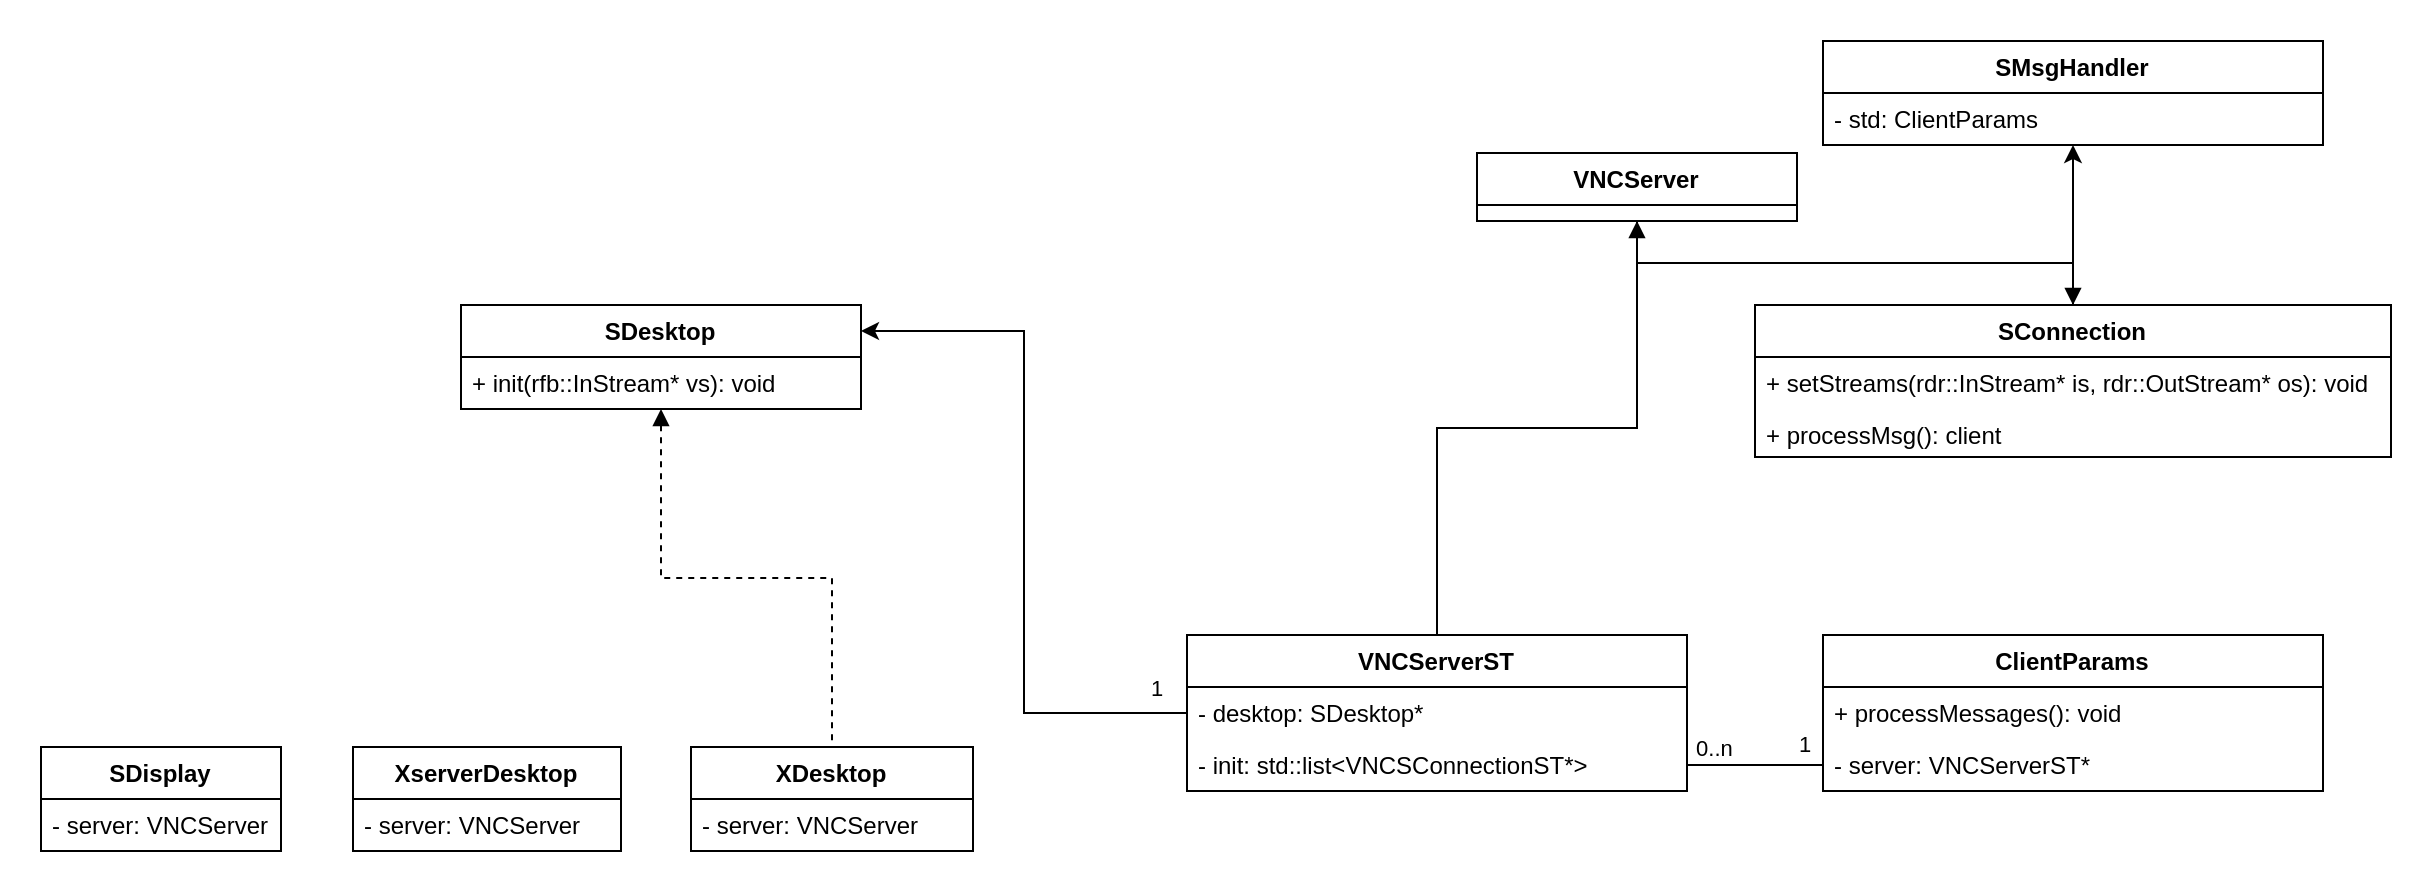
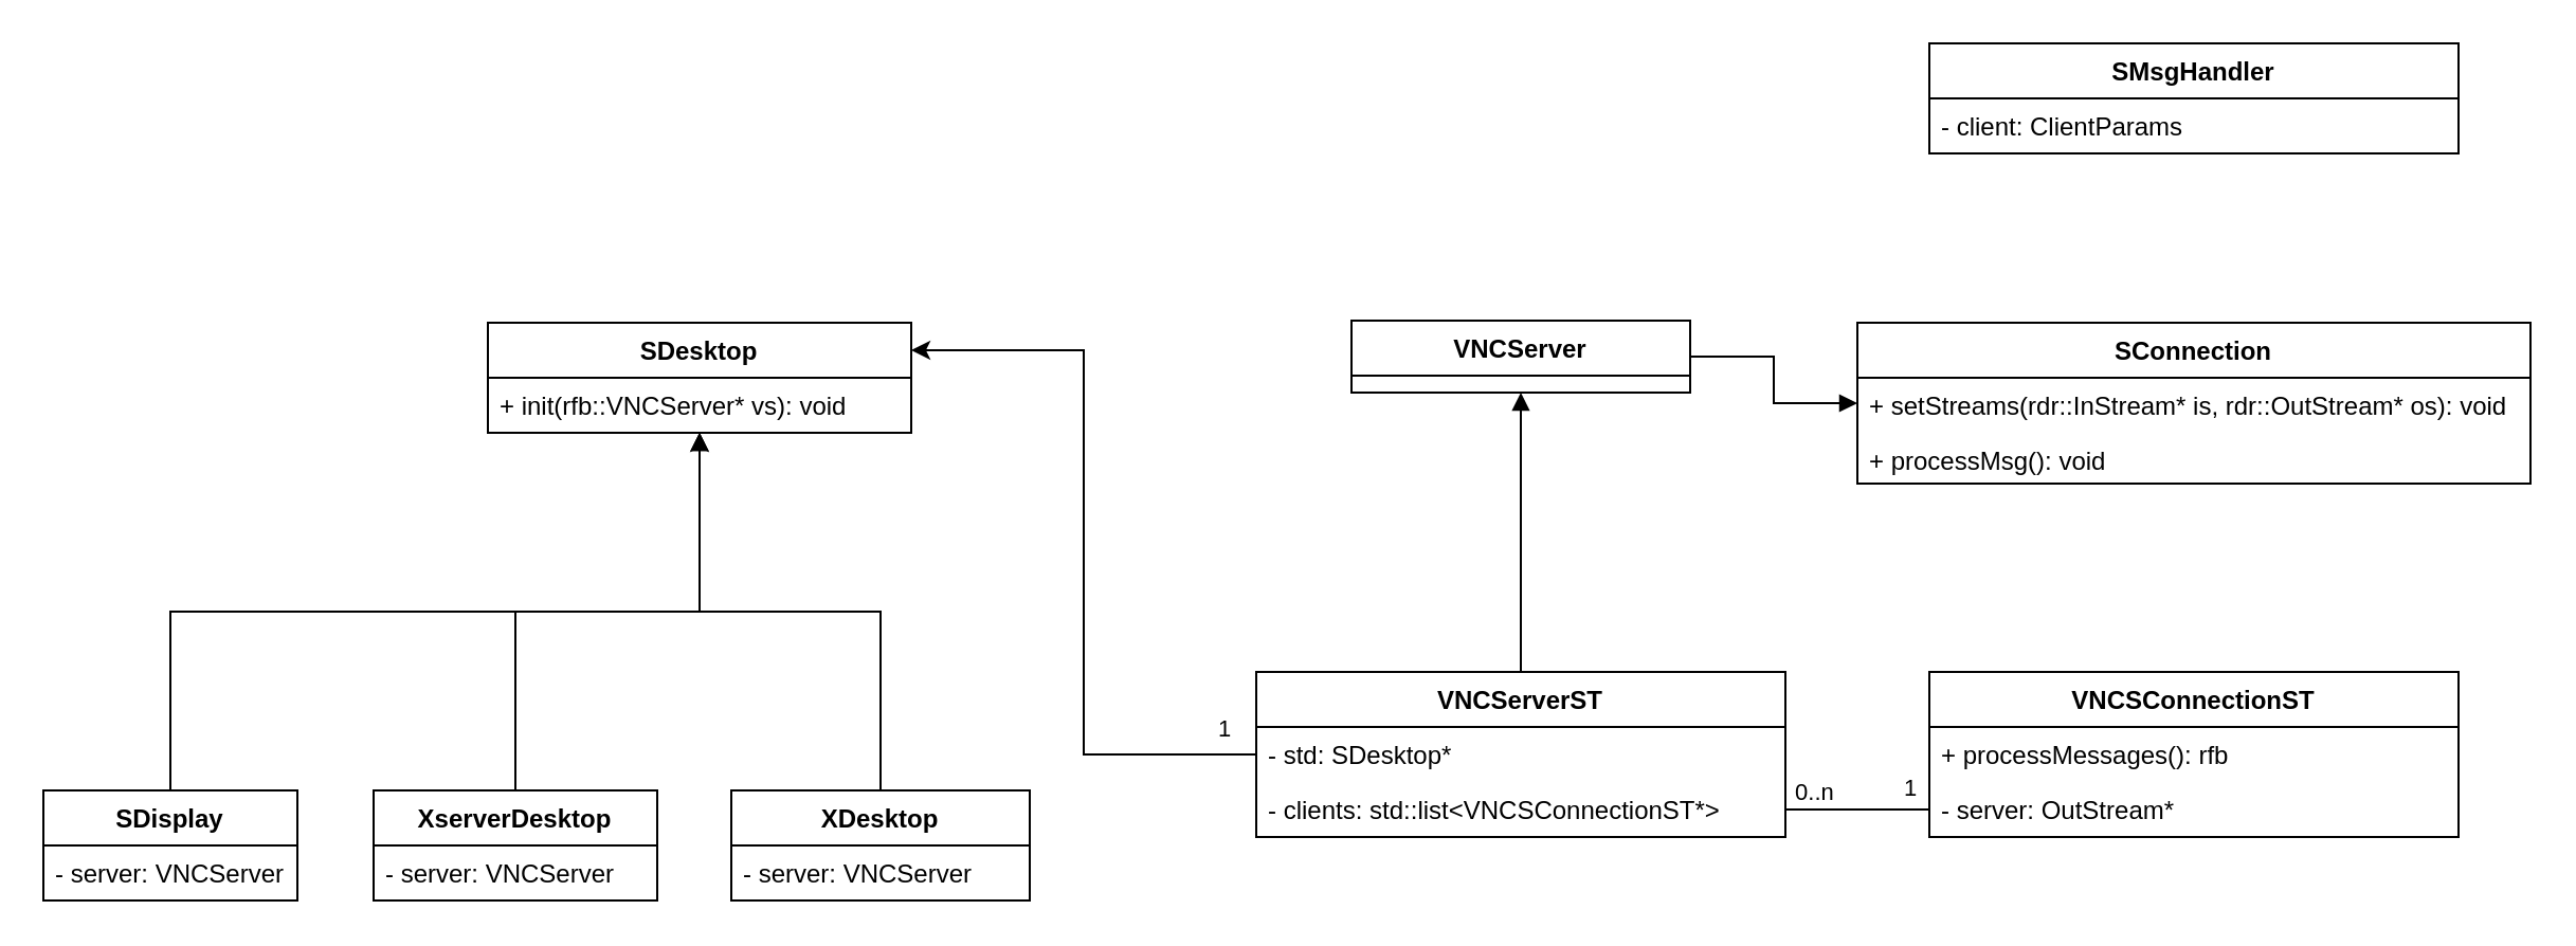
  <mxCell id="0" />
  <mxCell id="1" parent="0" />
- <mxCell id="2" value="" style="edgeStyle=orthogonalEdgeStyle;rounded=0;orthogonalLoop=1;jettySize=auto;html=1;endArrow=none;endFill=0;startArrow=block;startFill=1;dashed=1;" edge="1" parent="1" source="3" target="28"><mxGeometry relative="1" as="geometry" /></mxCell>
+ <mxCell id="2" value="" style="edgeStyle=orthogonalEdgeStyle;rounded=0;orthogonalLoop=1;jettySize=auto;html=1;endArrow=none;endFill=0;startArrow=block;startFill=1;" edge="1" parent="1" source="3" target="28"><mxGeometry relative="1" as="geometry" /></mxCell>
  <mxCell id="3" value="SDesktop" style="swimlane;fontStyle=1;align=center;verticalAlign=top;childLayout=stackLayout;horizontal=1;startSize=26;horizontalStack=0;resizeParent=1;resizeParentMax=0;resizeLast=0;collapsible=1;marginBottom=0;whiteSpace=wrap;html=1;" parent="1" vertex="1"><mxGeometry x="230" y="152" width="200" height="52" as="geometry" /></mxCell>
- <mxCell id="4" value="+ init(rfb::InStream* vs): void" style="text;strokeColor=none;fillColor=none;align=left;verticalAlign=top;spacingLeft=4;spacingRight=4;overflow=hidden;rotatable=0;points=[[0,0.5],[1,0.5]];portConstraint=eastwest;whiteSpace=wrap;html=1;" parent="3" vertex="1"><mxGeometry y="26" width="200" height="26" as="geometry" /></mxCell>
+ <mxCell id="4" value="+ init(rfb::VNCServer* vs): void" style="text;strokeColor=none;fillColor=none;align=left;verticalAlign=top;spacingLeft=4;spacingRight=4;overflow=hidden;rotatable=0;points=[[0,0.5],[1,0.5]];portConstraint=eastwest;whiteSpace=wrap;html=1;" parent="3" vertex="1"><mxGeometry y="26" width="200" height="26" as="geometry" /></mxCell>
+ <mxCell id="5" value="" style="edgeStyle=orthogonalEdgeStyle;rounded=0;orthogonalLoop=1;jettySize=auto;html=1;entryX=0.5;entryY=1;entryDx=0;entryDy=0;endArrow=block;endFill=1;" parent="1" source="6" target="3" edge="1"><mxGeometry relative="1" as="geometry" /></mxCell>
  <mxCell id="6" value="XserverDesktop" style="swimlane;fontStyle=1;align=center;verticalAlign=top;childLayout=stackLayout;horizontal=1;startSize=26;horizontalStack=0;resizeParent=1;resizeParentMax=0;resizeLast=0;collapsible=1;marginBottom=0;whiteSpace=wrap;html=1;" parent="1" vertex="1"><mxGeometry x="176" y="373" width="134" height="52" as="geometry" /></mxCell>
  <mxCell id="7" value="- server: VNCServer" style="text;strokeColor=none;fillColor=none;align=left;verticalAlign=top;spacingLeft=4;spacingRight=4;overflow=hidden;rotatable=0;points=[[0,0.5],[1,0.5]];portConstraint=eastwest;whiteSpace=wrap;html=1;" parent="6" vertex="1"><mxGeometry y="26" width="134" height="26" as="geometry" /></mxCell>
  <mxCell id="8" value="" style="edgeStyle=orthogonalEdgeStyle;rounded=0;orthogonalLoop=1;jettySize=auto;html=1;endArrow=none;endFill=0;startArrow=block;startFill=1;" parent="1" source="9" target="10" edge="1"><mxGeometry relative="1" as="geometry" /></mxCell>
- <mxCell id="9" value="VNCServer" style="swimlane;fontStyle=1;align=center;verticalAlign=top;childLayout=stackLayout;horizontal=1;startSize=26;horizontalStack=0;resizeParent=1;resizeParentMax=0;resizeLast=0;collapsible=1;marginBottom=0;whiteSpace=wrap;html=1;" parent="1" vertex="1"><mxGeometry x="738" y="76" width="160" height="34" as="geometry" /></mxCell>
+ <mxCell id="9" value="VNCServer" style="swimlane;fontStyle=1;align=center;verticalAlign=top;childLayout=stackLayout;horizontal=1;startSize=26;horizontalStack=0;resizeParent=1;resizeParentMax=0;resizeLast=0;collapsible=1;marginBottom=0;whiteSpace=wrap;html=1;" parent="1" vertex="1"><mxGeometry x="638" y="151" width="160" height="34" as="geometry" /></mxCell>
  <mxCell id="10" value="VNCServerST" style="swimlane;fontStyle=1;align=center;verticalAlign=top;childLayout=stackLayout;horizontal=1;startSize=26;horizontalStack=0;resizeParent=1;resizeParentMax=0;resizeLast=0;collapsible=1;marginBottom=0;whiteSpace=wrap;html=1;" parent="1" vertex="1"><mxGeometry x="593" y="317" width="250" height="78" as="geometry" /></mxCell>
- <mxCell id="11" value="- desktop: SDesktop*" style="text;strokeColor=none;fillColor=none;align=left;verticalAlign=top;spacingLeft=4;spacingRight=4;overflow=hidden;rotatable=0;points=[[0,0.5],[1,0.5]];portConstraint=eastwest;whiteSpace=wrap;html=1;" parent="10" vertex="1"><mxGeometry y="26" width="250" height="26" as="geometry" /></mxCell>
- <mxCell id="12" value="- init: std::list&amp;lt;VNCSConnectionST*&amp;gt;" style="text;strokeColor=none;fillColor=none;align=left;verticalAlign=top;spacingLeft=4;spacingRight=4;overflow=hidden;rotatable=0;points=[[0,0.5],[1,0.5]];portConstraint=eastwest;whiteSpace=wrap;html=1;" parent="10" vertex="1"><mxGeometry y="52" width="250" height="26" as="geometry" /></mxCell>
+ <mxCell id="11" value="- std: SDesktop*" style="text;strokeColor=none;fillColor=none;align=left;verticalAlign=top;spacingLeft=4;spacingRight=4;overflow=hidden;rotatable=0;points=[[0,0.5],[1,0.5]];portConstraint=eastwest;whiteSpace=wrap;html=1;" parent="10" vertex="1"><mxGeometry y="26" width="250" height="26" as="geometry" /></mxCell>
+ <mxCell id="12" value="- clients: std::list&amp;lt;VNCSConnectionST*&amp;gt;" style="text;strokeColor=none;fillColor=none;align=left;verticalAlign=top;spacingLeft=4;spacingRight=4;overflow=hidden;rotatable=0;points=[[0,0.5],[1,0.5]];portConstraint=eastwest;whiteSpace=wrap;html=1;" parent="10" vertex="1"><mxGeometry y="52" width="250" height="26" as="geometry" /></mxCell>
  <mxCell id="13" value="" style="edgeStyle=orthogonalEdgeStyle;rounded=0;orthogonalLoop=1;jettySize=auto;html=1;endArrow=none;endFill=0;startArrow=block;startFill=1;" parent="1" source="15" target="9" edge="1"><mxGeometry relative="1" as="geometry" /></mxCell>
- <mxCell id="14" value="" style="edgeStyle=orthogonalEdgeStyle;rounded=0;orthogonalLoop=1;jettySize=auto;html=1;" parent="1" source="15" target="21" edge="1"><mxGeometry relative="1" as="geometry" /></mxCell>
  <mxCell id="15" value="SConnection" style="swimlane;fontStyle=1;align=center;verticalAlign=top;childLayout=stackLayout;horizontal=1;startSize=26;horizontalStack=0;resizeParent=1;resizeParentMax=0;resizeLast=0;collapsible=1;marginBottom=0;whiteSpace=wrap;html=1;" parent="1" vertex="1"><mxGeometry x="877" y="152" width="318" height="76" as="geometry" /></mxCell>
  <mxCell id="16" value="+ setStreams(rdr::InStream* is, rdr::OutStream* os): void" style="text;strokeColor=none;fillColor=none;align=left;verticalAlign=top;spacingLeft=4;spacingRight=4;overflow=hidden;rotatable=0;points=[[0,0.5],[1,0.5]];portConstraint=eastwest;whiteSpace=wrap;html=1;" parent="15" vertex="1"><mxGeometry y="26" width="318" height="26" as="geometry" /></mxCell>
- <mxCell id="17" value="+ processMsg(): client" style="text;strokeColor=none;fillColor=none;align=left;verticalAlign=top;spacingLeft=4;spacingRight=4;overflow=hidden;rotatable=0;points=[[0,0.5],[1,0.5]];portConstraint=eastwest;whiteSpace=wrap;html=1;" parent="15" vertex="1"><mxGeometry y="52" width="318" height="24" as="geometry" /></mxCell>
- <mxCell id="18" value="ClientParams" style="swimlane;fontStyle=1;align=center;verticalAlign=top;childLayout=stackLayout;horizontal=1;startSize=26;horizontalStack=0;resizeParent=1;resizeParentMax=0;resizeLast=0;collapsible=1;marginBottom=0;whiteSpace=wrap;html=1;" parent="1" vertex="1"><mxGeometry x="911" y="317" width="250" height="78" as="geometry" /></mxCell>
- <mxCell id="19" value="+ processMessages(): void" style="text;strokeColor=none;fillColor=none;align=left;verticalAlign=top;spacingLeft=4;spacingRight=4;overflow=hidden;rotatable=0;points=[[0,0.5],[1,0.5]];portConstraint=eastwest;whiteSpace=wrap;html=1;" parent="18" vertex="1"><mxGeometry y="26" width="250" height="26" as="geometry" /></mxCell>
- <mxCell id="20" value="- server: VNCServerST*" style="text;strokeColor=none;fillColor=none;align=left;verticalAlign=top;spacingLeft=4;spacingRight=4;overflow=hidden;rotatable=0;points=[[0,0.5],[1,0.5]];portConstraint=eastwest;whiteSpace=wrap;html=1;" parent="18" vertex="1"><mxGeometry y="52" width="250" height="26" as="geometry" /></mxCell>
+ <mxCell id="17" value="+ processMsg(): void" style="text;strokeColor=none;fillColor=none;align=left;verticalAlign=top;spacingLeft=4;spacingRight=4;overflow=hidden;rotatable=0;points=[[0,0.5],[1,0.5]];portConstraint=eastwest;whiteSpace=wrap;html=1;" parent="15" vertex="1"><mxGeometry y="52" width="318" height="24" as="geometry" /></mxCell>
+ <mxCell id="18" value="VNCSConnectionST" style="swimlane;fontStyle=1;align=center;verticalAlign=top;childLayout=stackLayout;horizontal=1;startSize=26;horizontalStack=0;resizeParent=1;resizeParentMax=0;resizeLast=0;collapsible=1;marginBottom=0;whiteSpace=wrap;html=1;" parent="1" vertex="1"><mxGeometry x="911" y="317" width="250" height="78" as="geometry" /></mxCell>
+ <mxCell id="19" value="+ processMessages(): rfb" style="text;strokeColor=none;fillColor=none;align=left;verticalAlign=top;spacingLeft=4;spacingRight=4;overflow=hidden;rotatable=0;points=[[0,0.5],[1,0.5]];portConstraint=eastwest;whiteSpace=wrap;html=1;" parent="18" vertex="1"><mxGeometry y="26" width="250" height="26" as="geometry" /></mxCell>
+ <mxCell id="20" value="- server: OutStream*" style="text;strokeColor=none;fillColor=none;align=left;verticalAlign=top;spacingLeft=4;spacingRight=4;overflow=hidden;rotatable=0;points=[[0,0.5],[1,0.5]];portConstraint=eastwest;whiteSpace=wrap;html=1;" parent="18" vertex="1"><mxGeometry y="52" width="250" height="26" as="geometry" /></mxCell>
  <mxCell id="21" value="SMsgHandler" style="swimlane;fontStyle=1;align=center;verticalAlign=top;childLayout=stackLayout;horizontal=1;startSize=26;horizontalStack=0;resizeParent=1;resizeParentMax=0;resizeLast=0;collapsible=1;marginBottom=0;whiteSpace=wrap;html=1;" parent="1" vertex="1"><mxGeometry x="911" y="20" width="250" height="52" as="geometry" /></mxCell>
- <mxCell id="22" value="- std: ClientParams" style="text;strokeColor=none;fillColor=none;align=left;verticalAlign=top;spacingLeft=4;spacingRight=4;overflow=hidden;rotatable=0;points=[[0,0.5],[1,0.5]];portConstraint=eastwest;whiteSpace=wrap;html=1;" parent="21" vertex="1"><mxGeometry y="26" width="250" height="26" as="geometry" /></mxCell>
+ <mxCell id="22" value="- client: ClientParams" style="text;strokeColor=none;fillColor=none;align=left;verticalAlign=top;spacingLeft=4;spacingRight=4;overflow=hidden;rotatable=0;points=[[0,0.5],[1,0.5]];portConstraint=eastwest;whiteSpace=wrap;html=1;" parent="21" vertex="1"><mxGeometry y="26" width="250" height="26" as="geometry" /></mxCell>
  <mxCell id="23" value="" style="endArrow=none;endFill=0;html=1;edgeStyle=orthogonalEdgeStyle;align=left;verticalAlign=top;rounded=0;exitX=1;exitY=0.5;exitDx=0;exitDy=0;entryX=0;entryY=0.5;entryDx=0;entryDy=0;" parent="1" source="12" target="20" edge="1"><mxGeometry x="-1" relative="1" as="geometry"><mxPoint x="790" y="382" as="sourcePoint" /><mxPoint x="900" y="282" as="targetPoint" /></mxGeometry></mxCell>
  <mxCell id="24" value="&amp;nbsp;0..n" style="edgeLabel;resizable=0;html=1;align=left;verticalAlign=bottom;" parent="23" connectable="0" vertex="1"><mxGeometry x="-1" relative="1" as="geometry" /></mxCell>
  <mxCell id="25" value="1" style="edgeLabel;html=1;align=center;verticalAlign=middle;resizable=0;points=[];" parent="23" vertex="1" connectable="0"><mxGeometry x="0.827" y="4" relative="1" as="geometry"><mxPoint x="-4" y="-7" as="offset" /></mxGeometry></mxCell>
  <mxCell id="26" style="edgeStyle=orthogonalEdgeStyle;rounded=0;orthogonalLoop=1;jettySize=auto;html=1;exitX=0;exitY=0.5;exitDx=0;exitDy=0;entryX=1;entryY=0.25;entryDx=0;entryDy=0;" parent="1" source="11" target="3" edge="1"><mxGeometry relative="1" as="geometry"><mxPoint x="460" y="282" as="targetPoint" /></mxGeometry></mxCell>
  <mxCell id="27" value="1" style="edgeLabel;html=1;align=center;verticalAlign=middle;resizable=0;points=[];" parent="26" vertex="1" connectable="0"><mxGeometry x="-0.909" y="-3" relative="1" as="geometry"><mxPoint y="-10" as="offset" /></mxGeometry></mxCell>
  <mxCell id="28" value="XDesktop" style="swimlane;fontStyle=1;align=center;verticalAlign=top;childLayout=stackLayout;horizontal=1;startSize=26;horizontalStack=0;resizeParent=1;resizeParentMax=0;resizeLast=0;collapsible=1;marginBottom=0;whiteSpace=wrap;html=1;" vertex="1" parent="1"><mxGeometry x="345" y="373" width="141" height="52" as="geometry" /></mxCell>
  <mxCell id="29" value="- server: VNCServer" style="text;strokeColor=none;fillColor=none;align=left;verticalAlign=top;spacingLeft=4;spacingRight=4;overflow=hidden;rotatable=0;points=[[0,0.5],[1,0.5]];portConstraint=eastwest;whiteSpace=wrap;html=1;" vertex="1" parent="28"><mxGeometry y="26" width="141" height="26" as="geometry" /></mxCell>
+ <mxCell id="30" style="edgeStyle=orthogonalEdgeStyle;rounded=0;orthogonalLoop=1;jettySize=auto;html=1;exitX=0.5;exitY=0;exitDx=0;exitDy=0;" edge="1" parent="1" source="31" target="3"><mxGeometry relative="1" as="geometry" /></mxCell>
  <mxCell id="31" value="SDisplay" style="swimlane;fontStyle=1;align=center;verticalAlign=top;childLayout=stackLayout;horizontal=1;startSize=26;horizontalStack=0;resizeParent=1;resizeParentMax=0;resizeLast=0;collapsible=1;marginBottom=0;whiteSpace=wrap;html=1;" vertex="1" parent="1"><mxGeometry x="20" y="373" width="120" height="52" as="geometry" /></mxCell>
  <mxCell id="32" value="- server: VNCServer" style="text;strokeColor=none;fillColor=none;align=left;verticalAlign=top;spacingLeft=4;spacingRight=4;overflow=hidden;rotatable=0;points=[[0,0.5],[1,0.5]];portConstraint=eastwest;whiteSpace=wrap;html=1;" vertex="1" parent="31"><mxGeometry y="26" width="120" height="26" as="geometry" /></mxCell>
